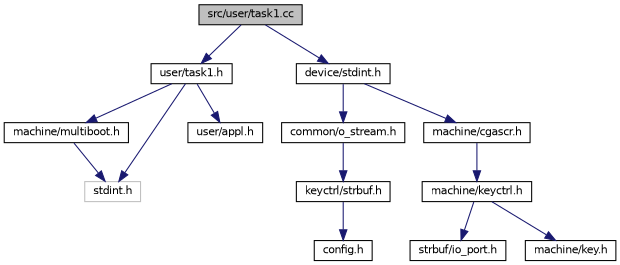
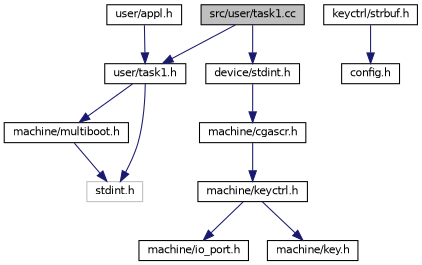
  digraph {
    node [color=black fontname=Helvetica fontsize=10 shape=record]
    edge [color=midnightblue fontname=Helvetica fontsize=10 labelfontname=Helvetica labelfontsize=10 style=solid]
    n1 [fillcolor=grey75 fontcolor=black height=0.2 label="src/user/task1.cc" style=filled width=0.4]
    n2 [height=0.2 label="user/task1.h" width=0.4]
    n3 [height=0.2 label="device/stdint.h" width=0.4]
    n4 [height=0.2 label="machine/multiboot.h" width=0.4]
    n5 [color=grey75 height=0.2 label="stdint.h" width=0.4]
    n6 [height=0.2 label="user/appl.h" width=0.4]
-   n7 [height=0.2 label="common/o_stream.h" width=0.4]
    n8 [height=0.2 label="machine/cgascr.h" width=0.4]
    n9 [height=0.2 label="machine/keyctrl.h" width=0.4]
-   n10 [height=0.2 label="strbuf/io_port.h" width=0.4]
+   n10 [height=0.2 label="machine/io_port.h" width=0.4]
    n11 [height=0.2 label="machine/key.h" width=0.4]
    n12 [height=0.2 label="keyctrl/strbuf.h" width=0.4]
    n13 [height=0.2 label="config.h" width=0.4]
    n1 -> n2
    n1 -> n3
    n2 -> n4
    n2 -> n5
-   n2 -> n6
-   n3 -> n7
+   n6 -> n2
    n3 -> n8
    n4 -> n5
-   n7 -> n12
    n8 -> n9
    n9 -> n10
    n9 -> n11
    n12 -> n13
  }
